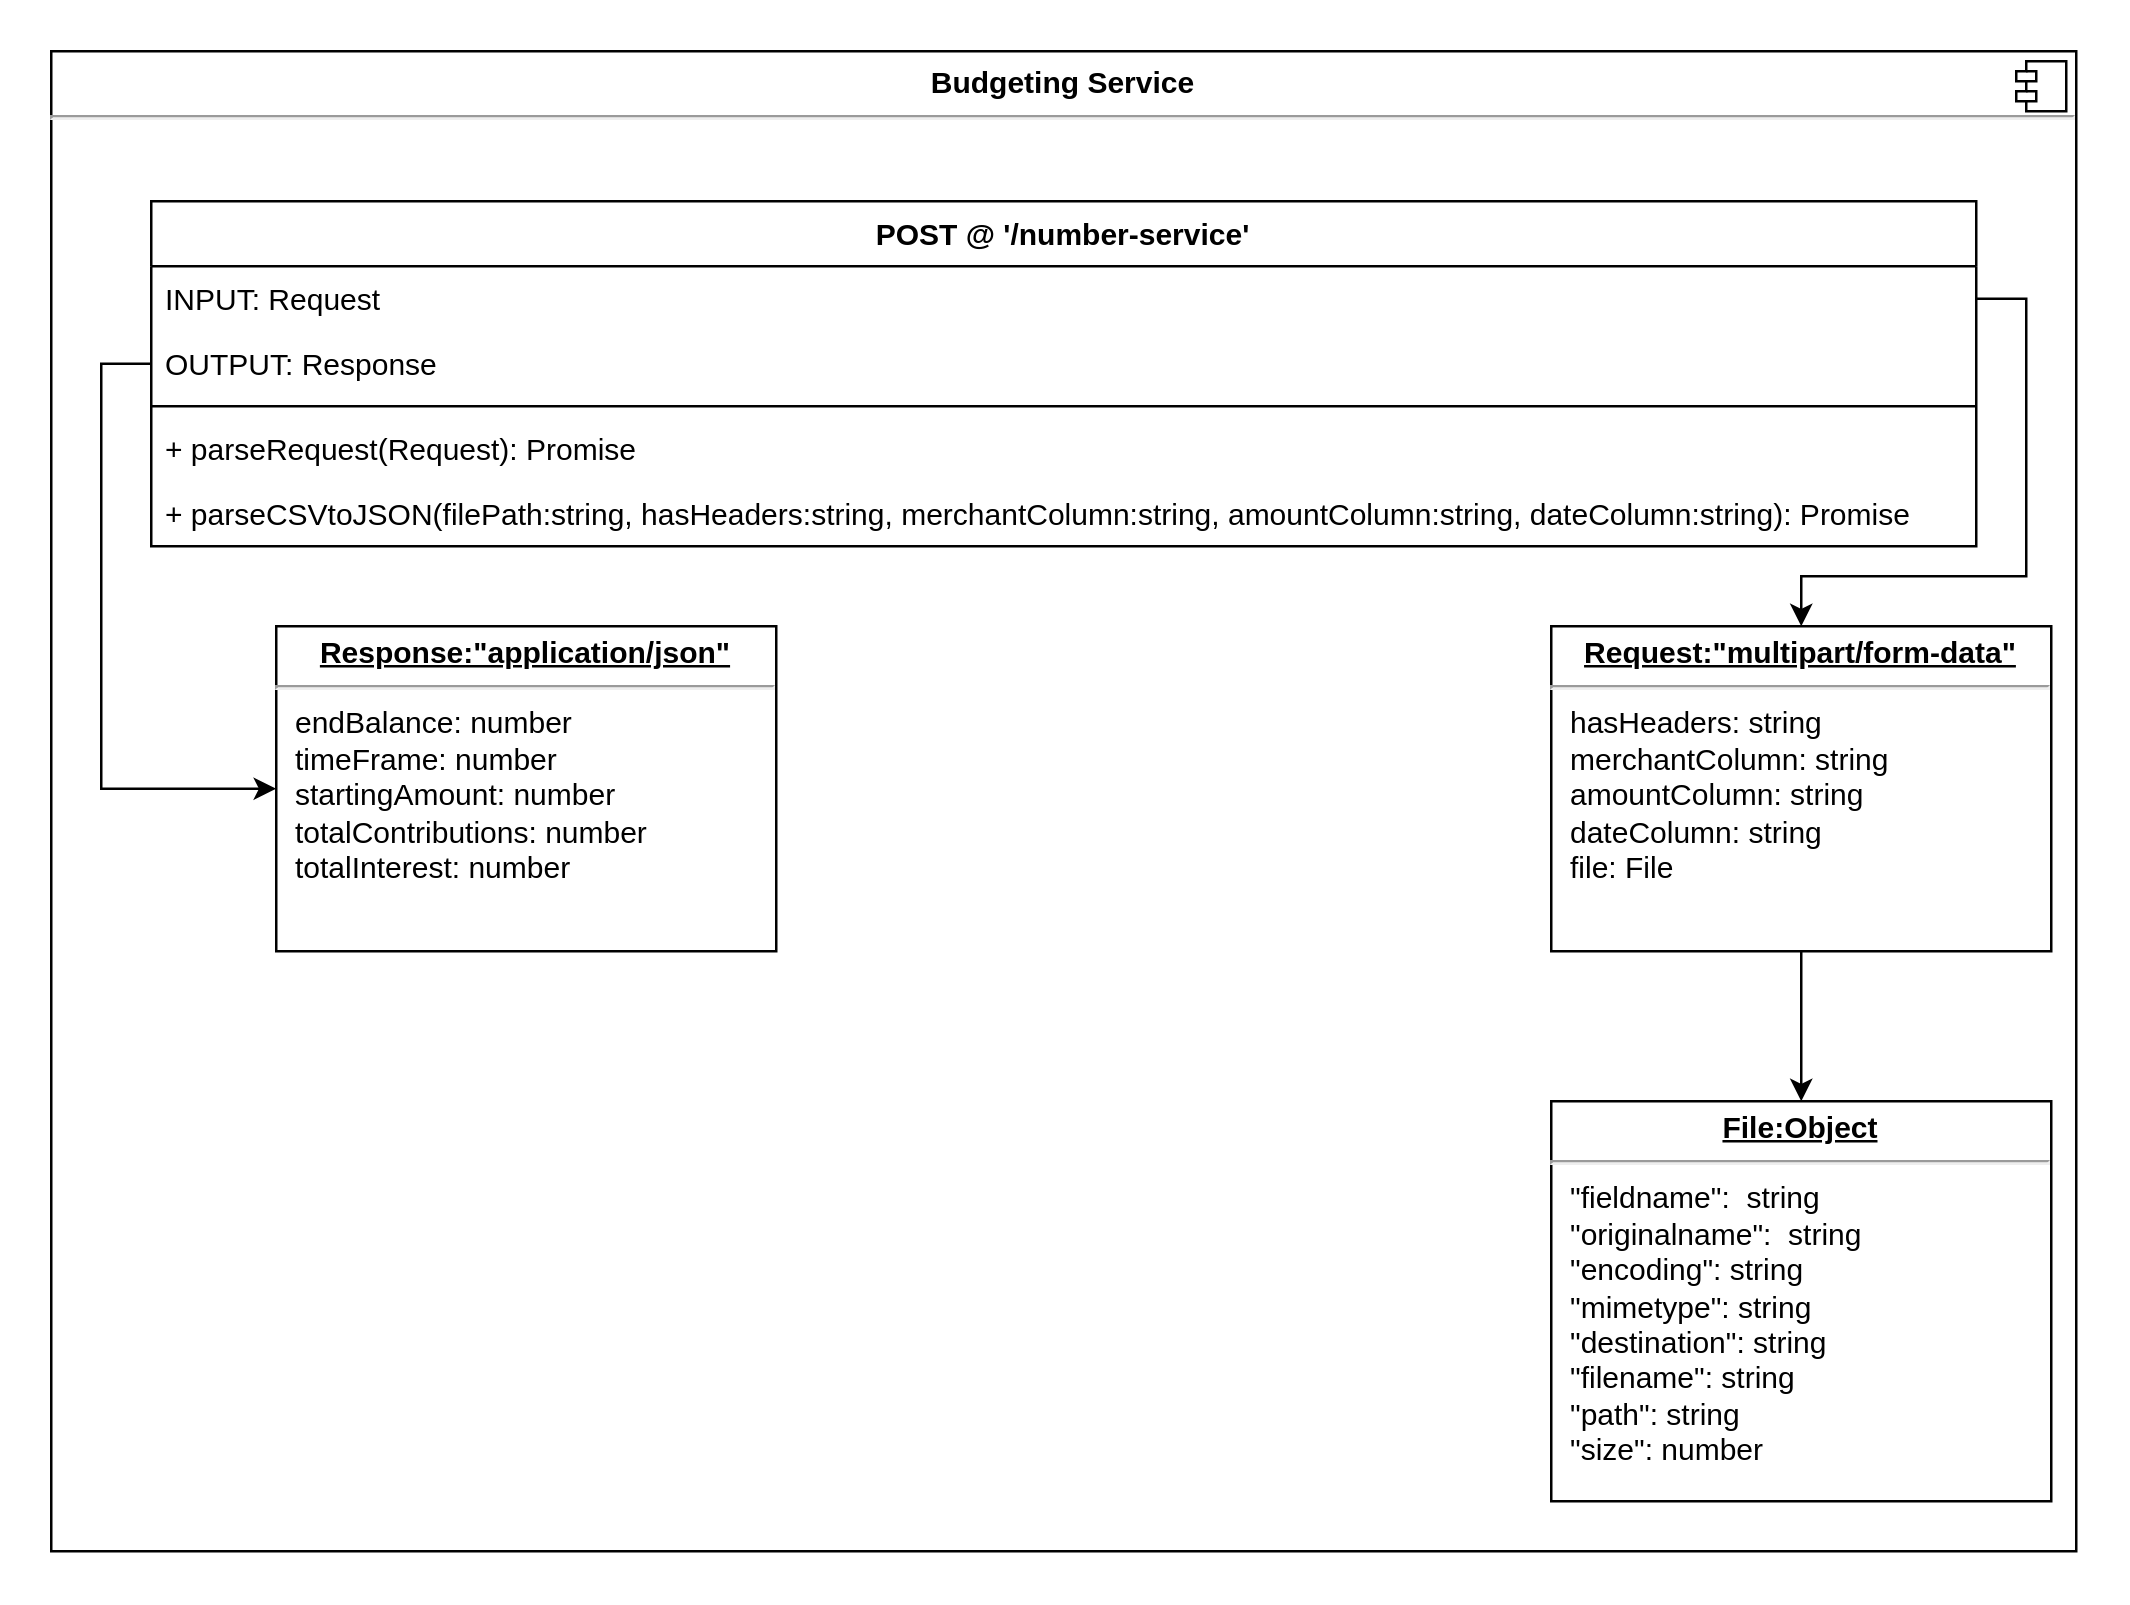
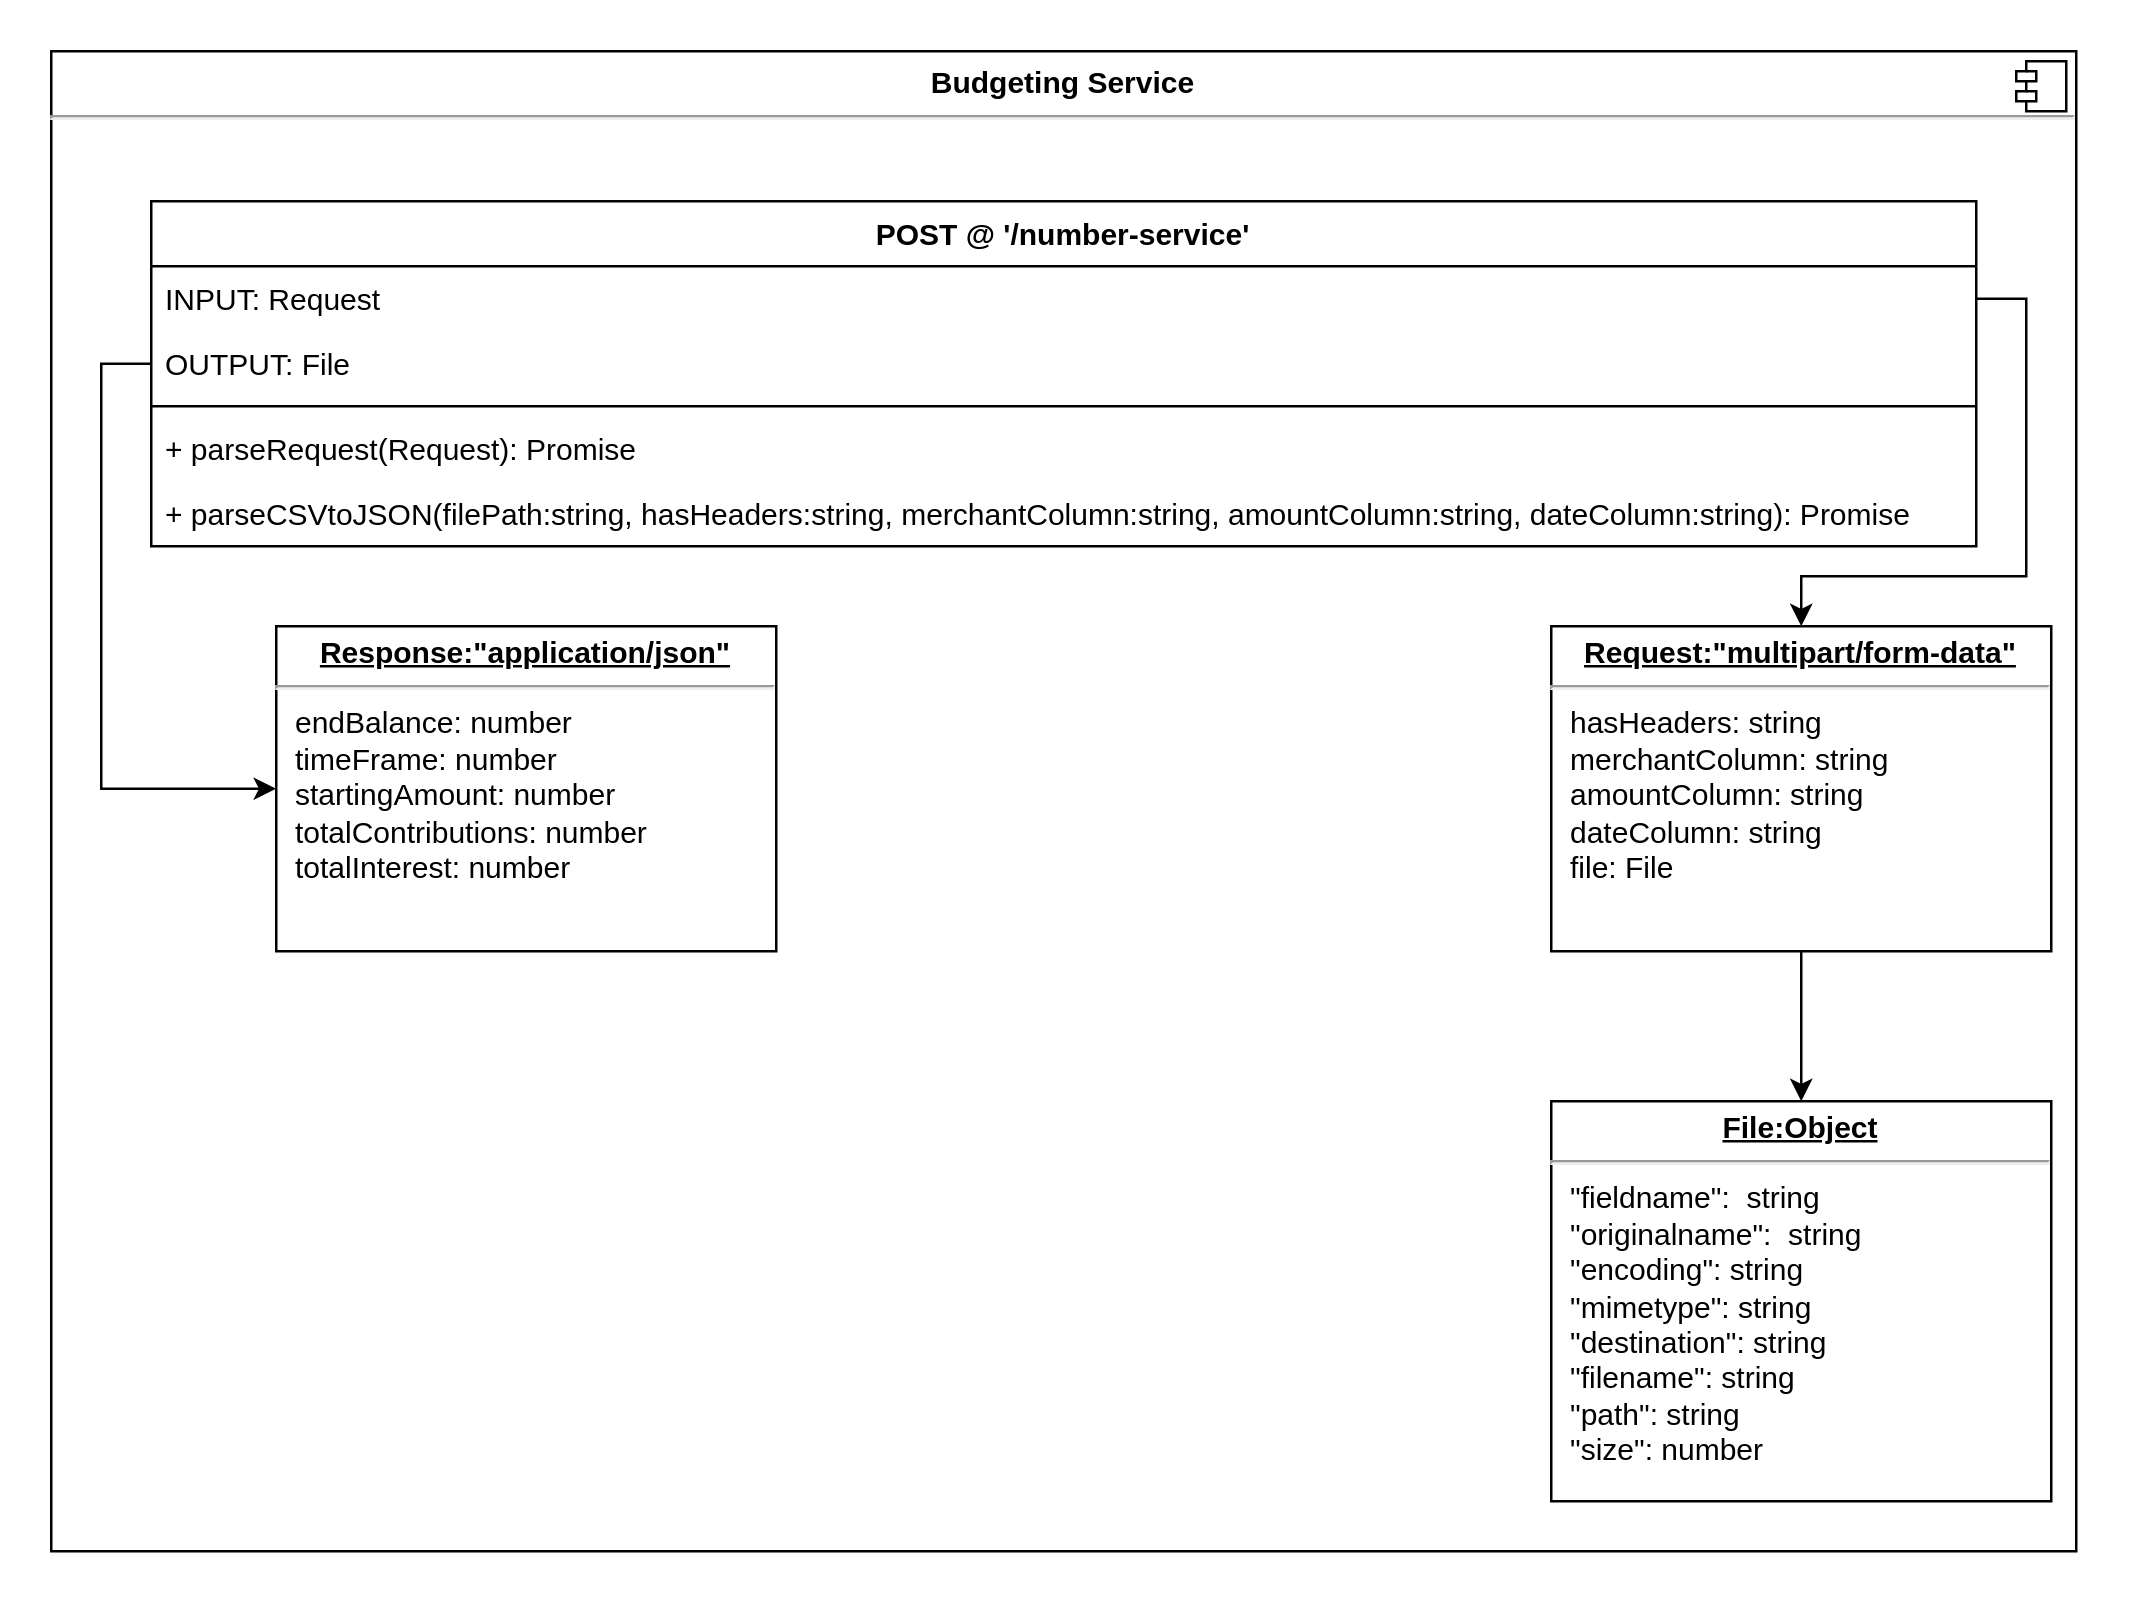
  <mxCell id="0" />
  <mxCell id="1" parent="0" />
  <mxCell id="2" value="&lt;p style=&quot;margin: 0px ; margin-top: 6px ; text-align: center&quot;&gt;&lt;b&gt;Budgeting Service&lt;/b&gt;&lt;/p&gt;&lt;hr&gt;&lt;p style=&quot;margin: 0px ; margin-left: 8px&quot;&gt;&lt;br&gt;&lt;/p&gt;" style="align=left;overflow=fill;html=1;dropTarget=0;" vertex="1" parent="1"><mxGeometry x="20" y="20" width="810" height="600" as="geometry" /></mxCell>
  <mxCell id="3" value="" style="shape=component;jettyWidth=8;jettyHeight=4;" vertex="1" parent="2"><mxGeometry x="1" width="20" height="20" relative="1" as="geometry"><mxPoint x="-24" y="4" as="offset" /></mxGeometry></mxCell>
  <mxCell id="4" value="POST @ '/number-service'" style="swimlane;fontStyle=1;align=center;verticalAlign=top;childLayout=stackLayout;horizontal=1;startSize=26;horizontalStack=0;resizeParent=1;resizeParentMax=0;resizeLast=0;collapsible=1;marginBottom=0;" vertex="1" parent="1"><mxGeometry x="60" y="80" width="730" height="138" as="geometry" /></mxCell>
  <mxCell id="5" value="INPUT: Request" style="text;strokeColor=none;fillColor=none;align=left;verticalAlign=top;spacingLeft=4;spacingRight=4;overflow=hidden;rotatable=0;points=[[0,0.5],[1,0.5]];portConstraint=eastwest;" vertex="1" parent="4"><mxGeometry y="26" width="730" height="26" as="geometry" /></mxCell>
- <mxCell id="6" value="OUTPUT: Response" style="text;strokeColor=none;fillColor=none;align=left;verticalAlign=top;spacingLeft=4;spacingRight=4;overflow=hidden;rotatable=0;points=[[0,0.5],[1,0.5]];portConstraint=eastwest;" vertex="1" parent="4"><mxGeometry y="52" width="730" height="26" as="geometry" /></mxCell>
+ <mxCell id="6" value="OUTPUT: File" style="text;strokeColor=none;fillColor=none;align=left;verticalAlign=top;spacingLeft=4;spacingRight=4;overflow=hidden;rotatable=0;points=[[0,0.5],[1,0.5]];portConstraint=eastwest;" vertex="1" parent="4"><mxGeometry y="52" width="730" height="26" as="geometry" /></mxCell>
  <mxCell id="7" value="" style="line;strokeWidth=1;fillColor=none;align=left;verticalAlign=middle;spacingTop=-1;spacingLeft=3;spacingRight=3;rotatable=0;labelPosition=right;points=[];portConstraint=eastwest;" vertex="1" parent="4"><mxGeometry y="78" width="730" height="8" as="geometry" /></mxCell>
  <mxCell id="8" value="+ parseRequest(Request): Promise" style="text;strokeColor=none;fillColor=none;align=left;verticalAlign=top;spacingLeft=4;spacingRight=4;overflow=hidden;rotatable=0;points=[[0,0.5],[1,0.5]];portConstraint=eastwest;" vertex="1" parent="4"><mxGeometry y="86" width="730" height="26" as="geometry" /></mxCell>
  <mxCell id="9" value="+ parseCSVtoJSON(filePath:string, hasHeaders:string, merchantColumn:string, amountColumn:string, dateColumn:string): Promise" style="text;strokeColor=none;fillColor=none;align=left;verticalAlign=top;spacingLeft=4;spacingRight=4;overflow=hidden;rotatable=0;points=[[0,0.5],[1,0.5]];portConstraint=eastwest;" vertex="1" parent="4"><mxGeometry y="112" width="730" height="26" as="geometry" /></mxCell>
  <mxCell id="10" style="edgeStyle=orthogonalEdgeStyle;rounded=0;orthogonalLoop=1;jettySize=auto;html=1;entryX=0.5;entryY=0;entryDx=0;entryDy=0;" edge="1" parent="1" source="11" target="14"><mxGeometry relative="1" as="geometry" /></mxCell>
  <mxCell id="11" value="&lt;p style=&quot;margin: 0px ; margin-top: 4px ; text-align: center ; text-decoration: underline&quot;&gt;&lt;b&gt;Request:&quot;multipart/form-data&quot;&lt;/b&gt;&lt;/p&gt;&lt;hr&gt;&lt;p style=&quot;margin: 0px ; margin-left: 8px&quot;&gt;hasHeaders: string&lt;/p&gt;&lt;p style=&quot;margin: 0px ; margin-left: 8px&quot;&gt;merchantColumn: string&lt;/p&gt;&lt;p style=&quot;margin: 0px ; margin-left: 8px&quot;&gt;amountColumn: string&lt;/p&gt;&lt;p style=&quot;margin: 0px ; margin-left: 8px&quot;&gt;dateColumn: string&lt;/p&gt;&lt;p style=&quot;margin: 0px ; margin-left: 8px&quot;&gt;file: File&lt;/p&gt;" style="verticalAlign=top;align=left;overflow=fill;fontSize=12;fontFamily=Helvetica;html=1;" vertex="1" parent="1"><mxGeometry x="620" y="250" width="200" height="130" as="geometry" /></mxCell>
  <mxCell id="12" value="&lt;p style=&quot;margin: 0px ; margin-top: 4px ; text-align: center ; text-decoration: underline&quot;&gt;&lt;b&gt;Response:&quot;application/json&quot;&lt;/b&gt;&lt;/p&gt;&lt;hr&gt;&lt;p style=&quot;margin: 0px ; margin-left: 8px&quot;&gt;endBalance: number&lt;/p&gt;&lt;p style=&quot;margin: 0px ; margin-left: 8px&quot;&gt;timeFrame: number&lt;/p&gt;&lt;p style=&quot;margin: 0px ; margin-left: 8px&quot;&gt;startingAmount: number&lt;/p&gt;&lt;p style=&quot;margin: 0px ; margin-left: 8px&quot;&gt;totalContributions: number&lt;/p&gt;&lt;p style=&quot;margin: 0px ; margin-left: 8px&quot;&gt;totalInterest: number&lt;/p&gt;" style="verticalAlign=top;align=left;overflow=fill;fontSize=12;fontFamily=Helvetica;html=1;" vertex="1" parent="1"><mxGeometry x="110" y="250" width="200" height="130" as="geometry" /></mxCell>
  <mxCell id="13" style="edgeStyle=orthogonalEdgeStyle;rounded=0;orthogonalLoop=1;jettySize=auto;html=1;entryX=0;entryY=0.5;entryDx=0;entryDy=0;" edge="1" parent="1" source="6" target="12"><mxGeometry relative="1" as="geometry" /></mxCell>
  <mxCell id="14" value="&lt;p style=&quot;margin: 0px ; margin-top: 4px ; text-align: center ; text-decoration: underline&quot;&gt;&lt;b&gt;File:Object&lt;/b&gt;&lt;/p&gt;&lt;hr&gt;&lt;p style=&quot;margin: 0px ; margin-left: 8px&quot;&gt;&quot;fieldname&quot;:&amp;nbsp; string&lt;/p&gt;&lt;p style=&quot;margin: 0px ; margin-left: 8px&quot;&gt;&quot;originalname&quot;:&amp;nbsp; string&lt;/p&gt;&lt;p style=&quot;margin: 0px ; margin-left: 8px&quot;&gt;&quot;encoding&quot;: string&lt;/p&gt;&lt;p style=&quot;margin: 0px ; margin-left: 8px&quot;&gt;&quot;mimetype&quot;: string&lt;/p&gt;&lt;p style=&quot;margin: 0px ; margin-left: 8px&quot;&gt;&quot;destination&quot;: string&lt;/p&gt;&lt;p style=&quot;margin: 0px ; margin-left: 8px&quot;&gt;&quot;filename&quot;: string&lt;/p&gt;&lt;p style=&quot;margin: 0px ; margin-left: 8px&quot;&gt;&quot;path&quot;: string&lt;/p&gt;&lt;p style=&quot;margin: 0px ; margin-left: 8px&quot;&gt;&quot;size&quot;: number&lt;/p&gt;" style="verticalAlign=top;align=left;overflow=fill;fontSize=12;fontFamily=Helvetica;html=1;" vertex="1" parent="1"><mxGeometry x="620" y="440" width="200" height="160" as="geometry" /></mxCell>
  <mxCell id="15" style="edgeStyle=orthogonalEdgeStyle;rounded=0;orthogonalLoop=1;jettySize=auto;html=1;entryX=0.5;entryY=0;entryDx=0;entryDy=0;" edge="1" parent="1" source="5" target="11"><mxGeometry relative="1" as="geometry"><Array as="points"><mxPoint x="810" y="119" /><mxPoint x="810" y="230" /><mxPoint x="720" y="230" /></Array></mxGeometry></mxCell>
